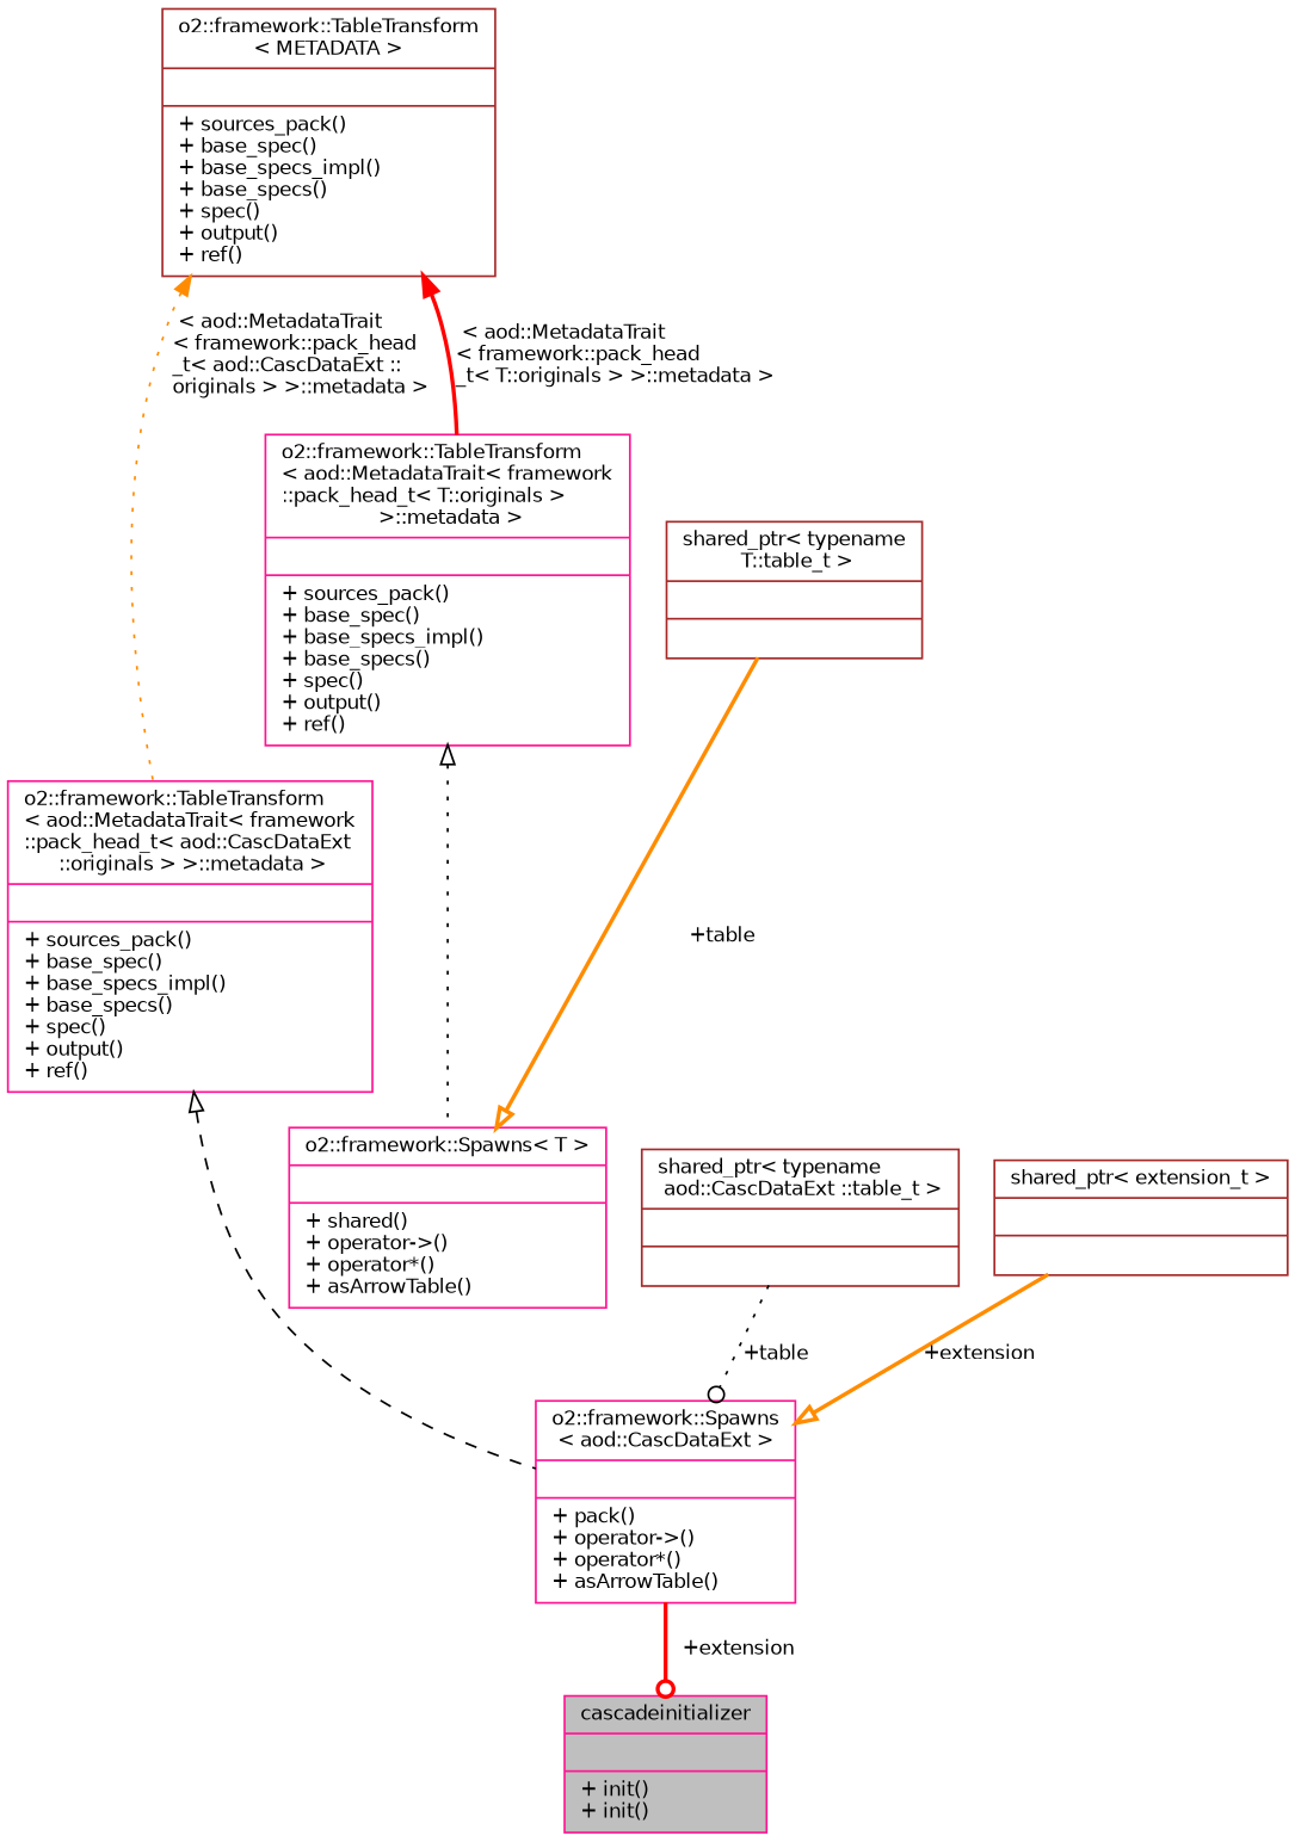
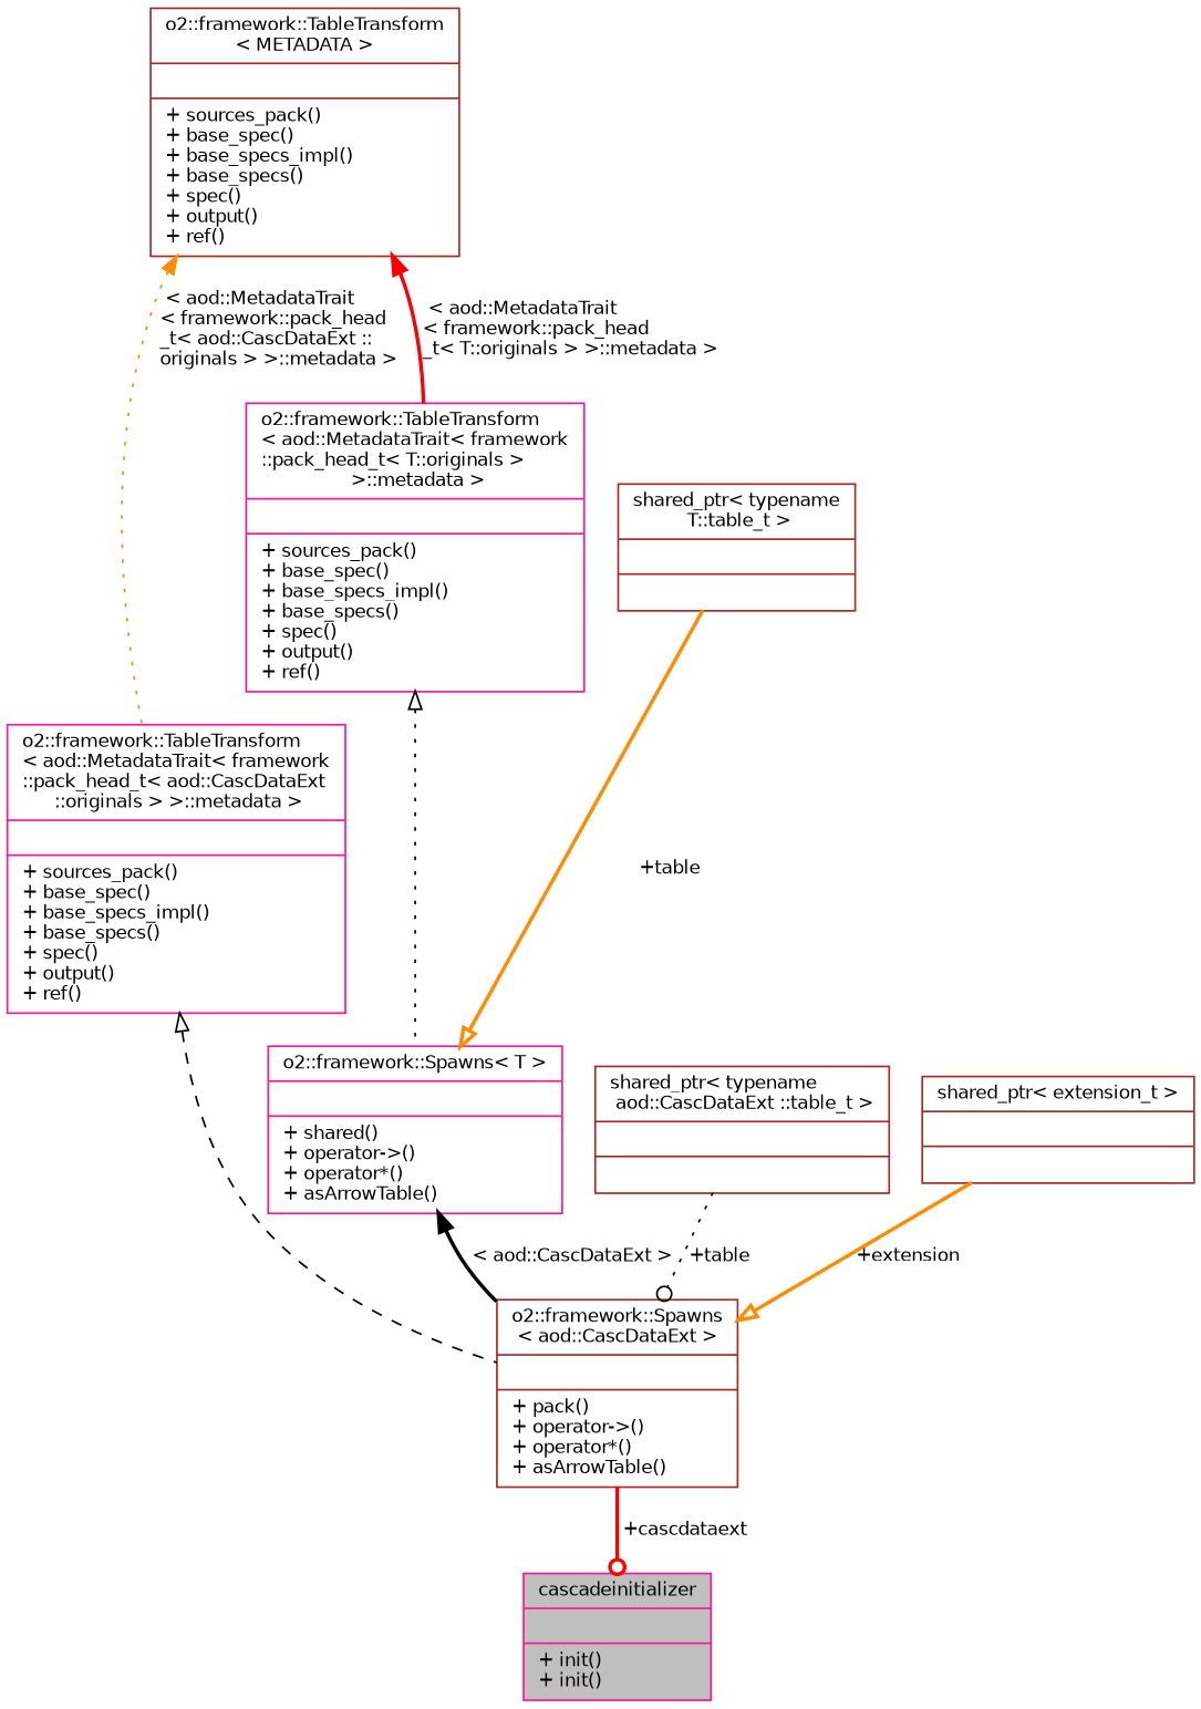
  digraph {
    node [color=brown fontname=Helvetica fontsize=10 shape=record]
    edge [color=black fontname=Helvetica fontsize=10 labelfontname=Helvetica labelfontsize=10 style=bold dir=back]
    n1 [color=deeppink fillcolor=grey75 fontcolor=black height=0.2 label="{cascadeinitializer\n||+ init()\l+ init()\l}" style=filled width=0.4]
-   n2 [color=deeppink height=0.2 label="{o2::framework::Spawns\l\< aod::CascDataExt \>\n||+ pack()\l+ operator-\>()\l+ operator*()\l+ asArrowTable()\l}" width=0.4]
+   n2 [height=0.2 label="{o2::framework::Spawns\l\< aod::CascDataExt \>\n||+ pack()\l+ operator-\>()\l+ operator*()\l+ asArrowTable()\l}" width=0.4]
    n3 [color=deeppink height=0.2 label="{o2::framework::TableTransform\l\< aod::MetadataTrait\< framework\l::pack_head_t\< aod::CascDataExt\l ::originals \> \>::metadata \>\n||+ sources_pack()\l+ base_spec()\l+ base_specs_impl()\l+ base_specs()\l+ spec()\l+ output()\l+ ref()\l}" width=0.4]
    n4 [height=0.2 label="{o2::framework::TableTransform\l\< METADATA \>\n||+ sources_pack()\l+ base_spec()\l+ base_specs_impl()\l+ base_specs()\l+ spec()\l+ output()\l+ ref()\l}" width=0.4]
    n5 [color=deeppink height=0.2 label="{o2::framework::TableTransform\l\< aod::MetadataTrait\< framework\l::pack_head_t\< T::originals \>\l \>::metadata \>\n||+ sources_pack()\l+ base_spec()\l+ base_specs_impl()\l+ base_specs()\l+ spec()\l+ output()\l+ ref()\l}" width=0.4]
    n6 [color=deeppink height=0.2 label="{o2::framework::Spawns\< T \>\n||+ shared()\l+ operator-\>()\l+ operator*()\l+ asArrowTable()\l}" width=0.4]
    n7 [height=0.2 label="{shared_ptr\< typename\l aod::CascDataExt ::table_t \>\n||}" width=0.4]
    n8 [height=0.2 label="{shared_ptr\< extension_t \>\n||}" width=0.4]
    n9 [height=0.2 label="{shared_ptr\< typename\l T::table_t \>\n||}" width=0.4]
-   n2 -> n1 [arrowhead=odot color=red label=" +extension" dir=""]
+   n2 -> n1 [arrowhead=odot color=red label=" +cascdataext" dir=""]
    n3 -> n2 [arrowtail=onormal style=dashed]
    n4 -> n3 [color=darkorange label=" \< aod::MetadataTrait\l\< framework::pack_head\l_t\< aod::CascDataExt ::\loriginals \> \>::metadata \>" style=dotted]
    n4 -> n5 [color=red label=" \< aod::MetadataTrait\l\< framework::pack_head\l_t\< T::originals \> \>::metadata \>"]
    n5 -> n6 [arrowtail=onormal style=dotted]
+   n6 -> n2 [label=" \< aod::CascDataExt \>"]
    n7 -> n2 [arrowhead=odot label=" +table" style=dotted dir=""]
    n8 -> n2 [arrowhead=onormal color=darkorange label=" +extension" dir=""]
    n9 -> n6 [arrowhead=onormal color=darkorange label=" +table" dir=""]
  }
